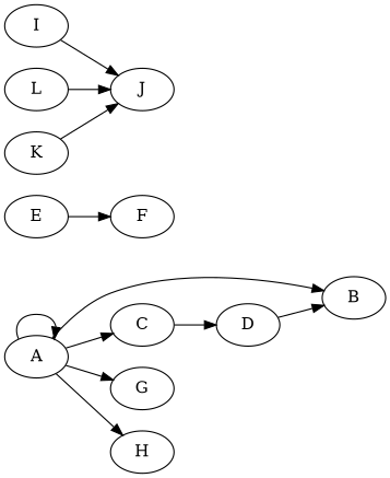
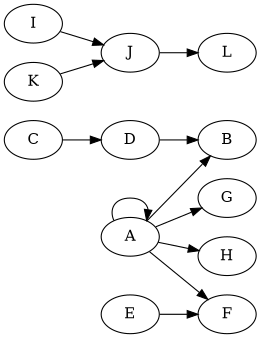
  digraph {
    rankdir=LR
    A
    B
    C
    G
    H
    D
    E
    F
    I
    J
    L
    K
    A -> A
    A -> B
-   A -> C
+   A -> F
    A -> G
    A -> H
    C -> D
    D -> B
    E -> F
    I -> J
-   L -> J
+   J -> L
    K -> J
  }
